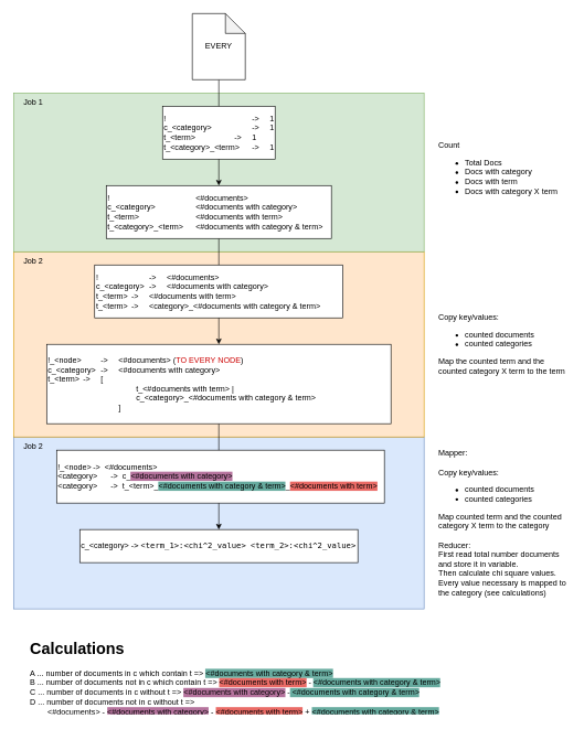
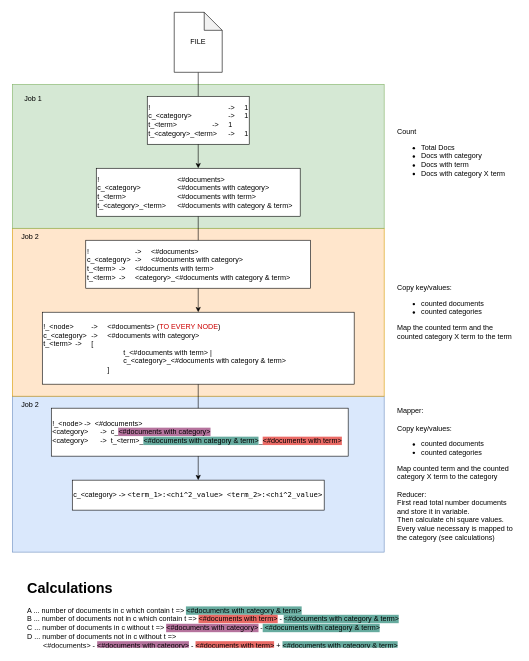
  <mxCell id="0" />
  <mxCell id="1" parent="0" />
  <mxCell id="2" value="" style="rounded=0;whiteSpace=wrap;html=1;fillColor=#dae8fc;strokeColor=#6c8ebf;" vertex="1" parent="1"><mxGeometry y="660" width="620" height="260" as="geometry" x="20" /></mxCell>
  <mxCell id="3" value="" style="rounded=0;whiteSpace=wrap;html=1;fillColor=#ffe6cc;strokeColor=#d79b00;" vertex="1" parent="1"><mxGeometry y="380" width="620" height="280" as="geometry" x="20" /></mxCell>
  <mxCell id="4" value="" style="rounded=0;whiteSpace=wrap;html=1;fillColor=#d5e8d4;strokeColor=#82b366;" vertex="1" parent="1"><mxGeometry y="140" width="620" height="240" as="geometry" x="20" /></mxCell>
  <mxCell id="5" style="edgeStyle=orthogonalEdgeStyle;rounded=0;orthogonalLoop=1;jettySize=auto;html=1;entryX=0.5;entryY=0;entryDx=0;entryDy=0;" edge="1" parent="1" source="6" target="8"><mxGeometry relative="1" as="geometry" /></mxCell>
- <mxCell id="6" value="EVERY" style="shape=note;whiteSpace=wrap;html=1;backgroundOutline=1;darkOpacity=0.05;" vertex="1" parent="1"><mxGeometry x="290" y="20" width="80" height="100" as="geometry" /></mxCell>
+ <mxCell id="6" value="FILE" style="shape=note;whiteSpace=wrap;html=1;backgroundOutline=1;darkOpacity=0.05;" vertex="1" parent="1"><mxGeometry x="290" y="20" width="80" height="100" as="geometry" /></mxCell>
  <mxCell id="7" style="edgeStyle=orthogonalEdgeStyle;rounded=0;orthogonalLoop=1;jettySize=auto;html=1;entryX=0.5;entryY=0;entryDx=0;entryDy=0;" edge="1" parent="1" source="8" target="11"><mxGeometry relative="1" as="geometry" /></mxCell>
  <mxCell id="8" value="&lt;div align=&quot;left&quot;&gt;!&lt;span style=&quot;white-space: pre&quot;&gt;&lt;span style=&quot;white-space: pre&quot;&gt;&lt;span style=&quot;white-space: pre&quot;&gt;&#09;&lt;/span&gt;&#09;&lt;/span&gt;&lt;span style=&quot;white-space: pre&quot;&gt;&#09;&lt;span style=&quot;white-space: pre&quot;&gt;&#09;&lt;/span&gt;&lt;/span&gt;&#09;&lt;/span&gt;&amp;lt;#documents&amp;gt;&lt;/div&gt;&lt;div align=&quot;left&quot;&gt;c_&amp;lt;category&amp;gt;&lt;span style=&quot;white-space: pre&quot;&gt;&#09;&lt;/span&gt;&lt;span style=&quot;white-space: pre&quot;&gt;&#09;&lt;/span&gt;&lt;span style=&quot;white-space: pre&quot;&gt;&#09;&lt;/span&gt;&amp;lt;#documents with category&amp;gt;&lt;/div&gt;&lt;div align=&quot;left&quot;&gt;t_&amp;lt;term&amp;gt;&lt;span style=&quot;white-space: pre&quot;&gt;&#09;&lt;/span&gt;&lt;span style=&quot;white-space: pre&quot;&gt;&#09;&lt;/span&gt;&lt;span style=&quot;white-space: pre&quot;&gt;&#09;&lt;/span&gt;&lt;span style=&quot;white-space: pre&quot;&gt;&#09;&lt;/span&gt;&amp;lt;#documents with term&amp;gt;&lt;/div&gt;&lt;div align=&quot;left&quot;&gt;t_&amp;lt;category&amp;gt;_&amp;lt;term&amp;gt;&lt;span style=&quot;white-space: pre&quot;&gt;&#09;&lt;/span&gt;&amp;lt;#documents with category &amp;amp; term&amp;gt;&lt;/div&gt;" style="rounded=0;whiteSpace=wrap;html=1;align=left;" vertex="1" parent="1"><mxGeometry x="160" y="280" width="340" height="80" as="geometry" /></mxCell>
  <mxCell id="9" value="&lt;div align=&quot;left&quot;&gt;!&lt;span&gt;&#09;&lt;/span&gt;&lt;span&gt;&#09;&lt;/span&gt;&lt;span&gt;&#09;&lt;span&gt;&#09;&lt;/span&gt;&lt;span&gt;&#09;&lt;/span&gt;&lt;span style=&quot;white-space: pre&quot;&gt;&#09;&lt;/span&gt;&lt;span style=&quot;white-space: pre&quot;&gt;&#09;&lt;/span&gt;&lt;span style=&quot;white-space: pre&quot;&gt;&#09;&lt;span style=&quot;white-space: pre&quot;&gt;&#09;&lt;/span&gt;&lt;span style=&quot;white-space: pre&quot;&gt;&#09;&lt;/span&gt;&lt;/span&gt;-&amp;gt;&lt;span style=&quot;white-space: pre&quot;&gt;&#09;&lt;/span&gt;&lt;/span&gt;1&lt;/div&gt;&lt;div align=&quot;left&quot;&gt;c_&amp;lt;category&amp;gt;&lt;span&gt;&#09;&lt;span&gt;&#09;&lt;/span&gt;&lt;span&gt;&#09;&lt;/span&gt;&lt;/span&gt;&lt;span style=&quot;white-space: pre&quot;&gt;&#09;&lt;/span&gt;&lt;span style=&quot;white-space: pre&quot;&gt;&#09;&lt;/span&gt;&lt;span style=&quot;white-space: pre&quot;&gt;&#09;&lt;/span&gt;-&amp;gt;&lt;span style=&quot;white-space: pre&quot;&gt;&#09;&lt;/span&gt;1&lt;/div&gt;&lt;div align=&quot;left&quot;&gt;t_&amp;lt;term&amp;gt; &lt;span&gt;&#09;&lt;/span&gt;&lt;span&gt;&#09;&lt;/span&gt;&lt;span&gt;&#09;&lt;/span&gt;&lt;span style=&quot;white-space: pre&quot;&gt;&#09;&lt;/span&gt;&lt;span style=&quot;white-space: pre&quot;&gt;&#09;&lt;/span&gt;&lt;span style=&quot;white-space: pre&quot;&gt;&#09;&lt;/span&gt;-&amp;gt;&lt;span style=&quot;white-space: pre&quot;&gt;&#09;&lt;/span&gt;1&lt;/div&gt;&lt;div align=&quot;left&quot;&gt;t_&amp;lt;category&amp;gt;_&amp;lt;term&amp;gt;&lt;span&gt;&#09;&lt;/span&gt;&lt;span style=&quot;white-space: pre&quot;&gt;&#09;&lt;/span&gt;-&amp;gt;&lt;span style=&quot;white-space: pre&quot;&gt;&#09;&lt;/span&gt;1&lt;/div&gt;" style="rounded=0;whiteSpace=wrap;html=1;align=left;" vertex="1" parent="1"><mxGeometry x="245" y="160" width="170" height="80" as="geometry" /></mxCell>
  <mxCell id="10" style="edgeStyle=orthogonalEdgeStyle;rounded=0;orthogonalLoop=1;jettySize=auto;html=1;entryX=0.5;entryY=0;entryDx=0;entryDy=0;" edge="1" parent="1" source="11" target="14"><mxGeometry relative="1" as="geometry" /></mxCell>
  <mxCell id="11" value="&lt;div align=&quot;left&quot;&gt;!_&amp;lt;node&amp;gt;&lt;span&gt;&#09;&lt;/span&gt;&lt;span&gt;&#09;&lt;/span&gt;&lt;span&gt;&#09;&lt;span&gt;&#09;&lt;/span&gt;&lt;span&gt;&#09;&lt;/span&gt;&lt;span&gt;&#09;&lt;/span&gt;&lt;span&gt;&#09;&lt;/span&gt;&lt;span&gt;&#09;&lt;span&gt;&#09;&lt;/span&gt;&lt;span&gt;&#09;&lt;/span&gt;&lt;/span&gt;&lt;span style=&quot;white-space: pre&quot;&gt;&#09;&lt;/span&gt;-&amp;gt;&lt;span style=&quot;white-space: pre&quot;&gt;&#09;&lt;/span&gt;&lt;/span&gt;&amp;lt;#documents&amp;gt; (&lt;font color=&quot;#CC0000&quot;&gt;TO EVERY NODE&lt;/font&gt;)&lt;br&gt;&lt;/div&gt;&lt;div align=&quot;left&quot;&gt;c_&amp;lt;category&amp;gt;&lt;span&gt;&lt;span&gt;&lt;/span&gt;&lt;span&gt;&lt;/span&gt;&lt;/span&gt;&lt;span&gt;&lt;/span&gt;&lt;span&gt;&lt;/span&gt;&lt;span style=&quot;white-space: pre&quot;&gt;&#09;&lt;/span&gt;-&amp;gt;&lt;span&gt; &lt;span style=&quot;white-space: pre&quot;&gt;&#09;&lt;/span&gt;&lt;/span&gt;&lt;span&gt;&lt;/span&gt;&amp;lt;#documents with category&amp;gt;&lt;/div&gt;&lt;div align=&quot;left&quot;&gt;t_&amp;lt;term&amp;gt; &lt;span&gt;&#09;&lt;/span&gt;&lt;span&gt;&#09;&lt;/span&gt;&lt;span&gt;&#09;&lt;/span&gt;&lt;span&gt;&#09;&lt;/span&gt;&lt;span&gt;&#09;&lt;/span&gt;&lt;span&gt;&#09;&lt;/span&gt;&lt;span style=&quot;white-space: pre&quot;&gt;&#09;&lt;/span&gt;-&amp;gt;&lt;span&gt; &lt;/span&gt;&lt;span style=&quot;white-space: pre&quot;&gt;&#09;&lt;/span&gt;[ &lt;br&gt;&lt;/div&gt;&lt;div align=&quot;left&quot;&gt;&lt;span style=&quot;white-space: pre&quot;&gt;&#09;&lt;/span&gt;&lt;span style=&quot;white-space: pre&quot;&gt;&#09;&lt;/span&gt;&lt;span style=&quot;white-space: pre&quot;&gt;&#09;&lt;/span&gt;&lt;span style=&quot;white-space: pre&quot;&gt;&#09;&lt;/span&gt;&lt;span style=&quot;white-space: pre&quot;&gt;&#09;&lt;/span&gt;t_&amp;lt;#documents with term&amp;gt; | &lt;br&gt;&lt;/div&gt;&lt;div align=&quot;left&quot;&gt;&lt;span style=&quot;white-space: pre&quot;&gt;&#09;&lt;/span&gt;&lt;span style=&quot;white-space: pre&quot;&gt;&#09;&lt;/span&gt;&lt;span style=&quot;white-space: pre&quot;&gt;&#09;&lt;/span&gt;&lt;span style=&quot;white-space: pre&quot;&gt;&#09;&lt;span style=&quot;white-space: pre&quot;&gt;&#09;&lt;/span&gt;&lt;/span&gt;c_&amp;lt;category&amp;gt;_&amp;lt;#documents with category &amp;amp; term&amp;gt;&lt;/div&gt;&lt;div align=&quot;left&quot;&gt;&lt;span style=&quot;white-space: pre&quot;&gt;&#09;&lt;/span&gt;&lt;span style=&quot;white-space: pre&quot;&gt;&#09;&lt;/span&gt;&lt;span style=&quot;white-space: pre&quot;&gt;&#09;&lt;/span&gt;&lt;span style=&quot;white-space: pre&quot;&gt;&#09;&lt;/span&gt;]&lt;/div&gt;" style="rounded=0;whiteSpace=wrap;html=1;align=left;" vertex="1" parent="1"><mxGeometry x="70" y="520" width="520" height="120" as="geometry" /></mxCell>
  <mxCell id="12" value="&lt;div align=&quot;left&quot;&gt;!&lt;span&gt;&lt;span&gt;&lt;span&gt;&#09;&lt;/span&gt;&#09;&lt;/span&gt;&lt;span&gt;&#09;&lt;/span&gt;&lt;span style=&quot;white-space: pre&quot;&gt;&#09;&lt;/span&gt;&lt;span style=&quot;white-space: pre&quot;&gt;&#09;&lt;/span&gt;&lt;span style=&quot;white-space: pre&quot;&gt;&#09;&lt;/span&gt;-&amp;gt;&lt;span style=&quot;white-space: pre&quot;&gt;&#09;&lt;/span&gt;&lt;/span&gt;&amp;lt;#documents&amp;gt;&lt;/div&gt;&lt;div align=&quot;left&quot;&gt;c_&amp;lt;category&amp;gt;&lt;span&gt;&#09;&lt;/span&gt;&lt;span style=&quot;white-space: pre&quot;&gt;&#09;&lt;/span&gt;-&amp;gt;&lt;span style=&quot;white-space: pre&quot;&gt;&#09;&lt;/span&gt;&amp;lt;#documents with category&amp;gt;&lt;/div&gt;&lt;div align=&quot;left&quot;&gt;t_&amp;lt;term&amp;gt;&lt;span&gt;&#09;&lt;/span&gt;&lt;span&gt;&#09;&lt;/span&gt;&lt;span style=&quot;white-space: pre&quot;&gt;&#09;&lt;/span&gt;-&amp;gt;&lt;span style=&quot;white-space: pre&quot;&gt;&#09;&lt;/span&gt;&amp;lt;#documents with term&amp;gt;&lt;/div&gt;&lt;div align=&quot;left&quot;&gt;t_&amp;lt;term&amp;gt;&lt;span&gt;&#09;&lt;/span&gt;&lt;span&gt;&#09;&lt;/span&gt;&lt;span style=&quot;white-space: pre&quot;&gt;&#09;&lt;/span&gt;-&amp;gt;&lt;span style=&quot;white-space: pre&quot;&gt;&#09;&lt;/span&gt;&amp;lt;category&amp;gt;_&amp;lt;#documents with category &amp;amp; term&amp;gt;&lt;/div&gt;" style="rounded=0;whiteSpace=wrap;html=1;align=left;" vertex="1" parent="1"><mxGeometry x="142.5" y="400" width="375" height="80" as="geometry" /></mxCell>
  <mxCell id="13" value="!_&amp;lt;node&amp;gt;&lt;span&gt;&lt;span&gt;&lt;span&gt;&lt;/span&gt;&lt;/span&gt;&lt;span&gt;&lt;/span&gt;&lt;span&gt;&lt;/span&gt;&lt;span&gt;&lt;/span&gt;&lt;span&gt;&lt;/span&gt;&lt;span style=&quot;white-space: pre&quot;&gt;&#09;&lt;/span&gt;-&amp;gt;&lt;span&gt;&amp;nbsp; &lt;/span&gt;&lt;/span&gt;&amp;lt;#documents&amp;gt;&lt;div align=&quot;left&quot;&gt;&amp;lt;category&amp;gt;&lt;span&gt;&#09;&lt;/span&gt;&lt;span&gt;&#09;&lt;/span&gt;&lt;span&gt;&#09;&lt;/span&gt;&lt;span style=&quot;white-space: pre&quot;&gt;&#09;&lt;/span&gt;-&amp;gt;&lt;span&gt;&amp;nbsp; &lt;/span&gt;c_&lt;span style=&quot;background-color: rgb(181 , 115 , 157)&quot;&gt;&amp;lt;#documents with category&amp;gt;&lt;/span&gt;&lt;/div&gt;&lt;div align=&quot;left&quot;&gt;&amp;lt;category&amp;gt;&lt;span&gt;&#09;&lt;/span&gt;&lt;span&gt;&lt;/span&gt;&lt;span&gt;&lt;/span&gt;&lt;span style=&quot;white-space: pre&quot;&gt;&#09;&lt;/span&gt;-&amp;gt;&amp;nbsp; &lt;span&gt;&lt;/span&gt;t_&amp;lt;term&amp;gt;_&lt;span style=&quot;background-color: rgb(103 , 171 , 159)&quot;&gt;&amp;lt;#documents with category &amp;amp; term&amp;gt;&lt;/span&gt;_&lt;span style=&quot;background-color: rgb(234 , 107 , 102)&quot;&gt;&amp;lt;#documents with term&amp;gt;&lt;/span&gt;&lt;/div&gt;" style="rounded=0;whiteSpace=wrap;html=1;align=left;" vertex="1" parent="1"><mxGeometry x="85" y="680" width="495" height="80" as="geometry" /></mxCell>
  <mxCell id="14" value="&lt;div align=&quot;left&quot;&gt;c_&amp;lt;category&amp;gt;&lt;span&gt;&lt;span&gt;&lt;/span&gt;&lt;span&gt;&lt;/span&gt;&lt;/span&gt;&lt;span&gt;&lt;/span&gt;&lt;span&gt;&lt;/span&gt;&lt;span&gt;&#09;&lt;/span&gt;-&lt;code&gt;&amp;gt;&lt;/code&gt;&lt;span&gt;&#09;&lt;/span&gt;&amp;lt;&lt;code style=&quot;font-family: &amp;#34;menlo&amp;#34; , &amp;#34;consolas&amp;#34; , &amp;#34;dejavu sans mono&amp;#34; , monospace&quot;&gt;term_1&amp;gt;:&amp;lt;chi^2_value&amp;gt; &lt;/code&gt;&lt;span&gt;&lt;/span&gt;&amp;lt;&lt;code style=&quot;font-family: &amp;#34;menlo&amp;#34; , &amp;#34;consolas&amp;#34; , &amp;#34;dejavu sans mono&amp;#34; , monospace&quot;&gt;term_2&amp;gt;:&amp;lt;chi^2_value&amp;gt;&lt;/code&gt;&lt;code style=&quot;font-family: &amp;#34;menlo&amp;#34; , &amp;#34;consolas&amp;#34; , &amp;#34;dejavu sans mono&amp;#34; , monospace&quot;&gt;&lt;/code&gt;&lt;/div&gt;" style="rounded=0;whiteSpace=wrap;html=1;align=left;" vertex="1" parent="1"><mxGeometry x="120" y="800" width="420" height="50" as="geometry" /></mxCell>
- <mxCell id="15" value="Job 1" style="text;html=1;strokeColor=none;fillColor=none;align=center;verticalAlign=middle;whiteSpace=wrap;rounded=0;" vertex="1" parent="1"><mxGeometry y="140" width="60" height="30" as="geometry" x="20" /></mxCell>
+ <mxCell id="15" value="Job 1" style="text;html=1;strokeColor=none;fillColor=none;align=center;verticalAlign=middle;whiteSpace=wrap;rounded=0;" vertex="1" parent="1"><mxGeometry x="25" y="150" width="60" height="30" as="geometry" /></mxCell>
  <mxCell id="16" value="Job 2" style="text;html=1;strokeColor=none;fillColor=none;align=center;verticalAlign=middle;whiteSpace=wrap;rounded=0;" vertex="1" parent="1"><mxGeometry y="380" width="60" height="30" as="geometry" x="20" /></mxCell>
  <mxCell id="17" value="Job 2" style="text;html=1;strokeColor=none;fillColor=none;align=center;verticalAlign=middle;whiteSpace=wrap;rounded=0;" vertex="1" parent="1"><mxGeometry y="660" width="60" height="30" as="geometry" x="20" /></mxCell>
  <mxCell id="18" value="&lt;h1&gt;Calculations&lt;br&gt;&lt;/h1&gt;&lt;p&gt;A ... number of documents in c which contain t =&amp;gt; &lt;span style=&quot;background-color: rgb(103 , 171 , 159)&quot;&gt;&amp;lt;#documents with category &amp;amp; term&amp;gt;&lt;/span&gt;&lt;br&gt;B ... number of documents not in c which contain t =&amp;gt; &lt;span style=&quot;background-color: rgb(234 , 107 , 102)&quot;&gt;&amp;lt;#documents with term&amp;gt;&lt;/span&gt; - &lt;span style=&quot;background-color: rgb(103 , 171 , 159)&quot;&gt;&amp;lt;#documents with category &amp;amp; term&amp;gt;&lt;/span&gt;&lt;br&gt;C ... number of documents in c without t =&amp;gt; &lt;span style=&quot;background-color: rgb(181 , 115 , 157)&quot;&gt;&amp;lt;#documents with category&amp;gt;&lt;/span&gt; -&lt;span style=&quot;background-color: rgb(103 , 171 , 159)&quot;&gt; &amp;lt;#documents with category &amp;amp; term&amp;gt;&lt;/span&gt;&lt;br&gt;D ... number of documents not in c without t =&amp;gt;&lt;br&gt;&lt;span style=&quot;white-space: pre&quot;&gt;&#09;&lt;/span&gt;&amp;lt;#documents&amp;gt; - &lt;span style=&quot;background-color: rgb(181 , 115 , 157)&quot;&gt;&amp;lt;#documents with category&amp;gt;&lt;/span&gt; - &lt;span style=&quot;background-color: rgb(234 , 107 , 102)&quot;&gt;&amp;lt;#documents with term&amp;gt;&lt;/span&gt; + &lt;span style=&quot;background-color: rgb(103 , 171 , 159)&quot;&gt;&amp;lt;#documents with category &amp;amp; term&amp;gt;&lt;/span&gt;&lt;/p&gt;" style="text;html=1;strokeColor=none;fillColor=none;spacing=5;spacingTop=-20;whiteSpace=wrap;overflow=hidden;rounded=0;" vertex="1" parent="1"><mxGeometry x="40" y="960" width="720" height="120" as="geometry" /></mxCell>
  <mxCell id="19" value="&lt;div align=&quot;left&quot;&gt;Count &lt;br&gt;&lt;/div&gt;&lt;div align=&quot;left&quot;&gt;&lt;ul&gt;&lt;li&gt;Total Docs&lt;/li&gt;&lt;li&gt;Docs with category&lt;/li&gt;&lt;li&gt;Docs with term &lt;br&gt;&lt;/li&gt;&lt;li&gt;Docs with category X term&lt;/li&gt;&lt;/ul&gt;&lt;/div&gt;" style="text;html=1;strokeColor=none;fillColor=none;align=left;verticalAlign=middle;whiteSpace=wrap;rounded=0;" vertex="1" parent="1"><mxGeometry x="660" y="140" width="200" height="240" as="geometry" /></mxCell>
  <mxCell id="20" value="&lt;div align=&quot;left&quot;&gt;Copy key/values:&lt;br&gt;&lt;ul&gt;&lt;li&gt;counted documents&lt;/li&gt;&lt;li&gt;counted categories&lt;/li&gt;&lt;/ul&gt;Map the counted term and the counted category X term to the term&lt;br&gt;&lt;/div&gt;" style="text;html=1;strokeColor=none;fillColor=none;align=left;verticalAlign=middle;whiteSpace=wrap;rounded=0;" vertex="1" parent="1"><mxGeometry x="660" y="380" width="200" height="280" as="geometry" /></mxCell>
  <mxCell id="21" value="&lt;div&gt;Mapper: &lt;br&gt;&lt;/div&gt;&lt;div&gt;&lt;br&gt;&lt;/div&gt;&lt;div align=&quot;left&quot;&gt;Copy key/values:&lt;br&gt;&lt;ul&gt;&lt;li&gt;counted documents&lt;/li&gt;&lt;li&gt;counted categories&lt;br&gt;&lt;/li&gt;&lt;/ul&gt;Map counted term and the counted category X term to the category&lt;/div&gt;&lt;div&gt;&lt;br&gt;&lt;/div&gt;&lt;div&gt;Reducer: &lt;br&gt;&lt;/div&gt;&lt;div&gt;First read total number documents and store it in variable. &lt;br&gt;&lt;/div&gt;&lt;div&gt;Then calculate chi square values.&lt;/div&gt;&lt;div&gt;Every value necessary is mapped to the category (see calculations)&lt;br&gt;&lt;/div&gt;" style="text;html=1;strokeColor=none;fillColor=none;align=left;verticalAlign=middle;whiteSpace=wrap;rounded=0;" vertex="1" parent="1"><mxGeometry x="660" y="660" width="200" height="260" as="geometry" /></mxCell>
